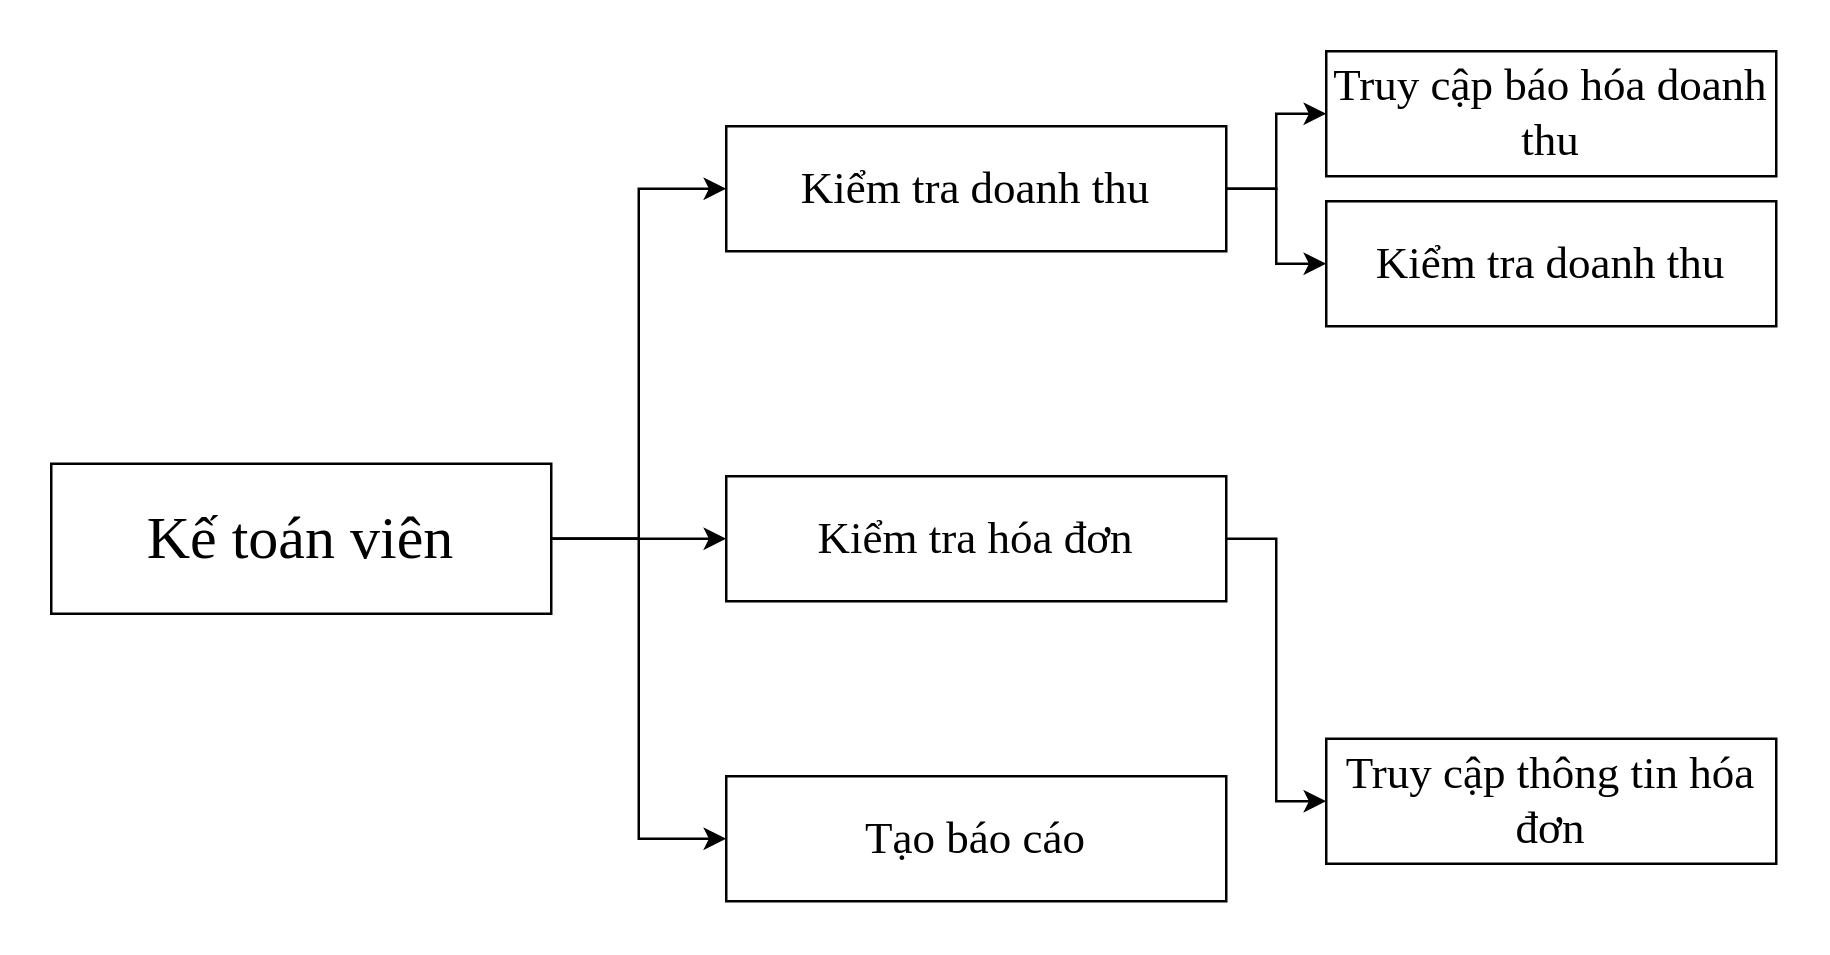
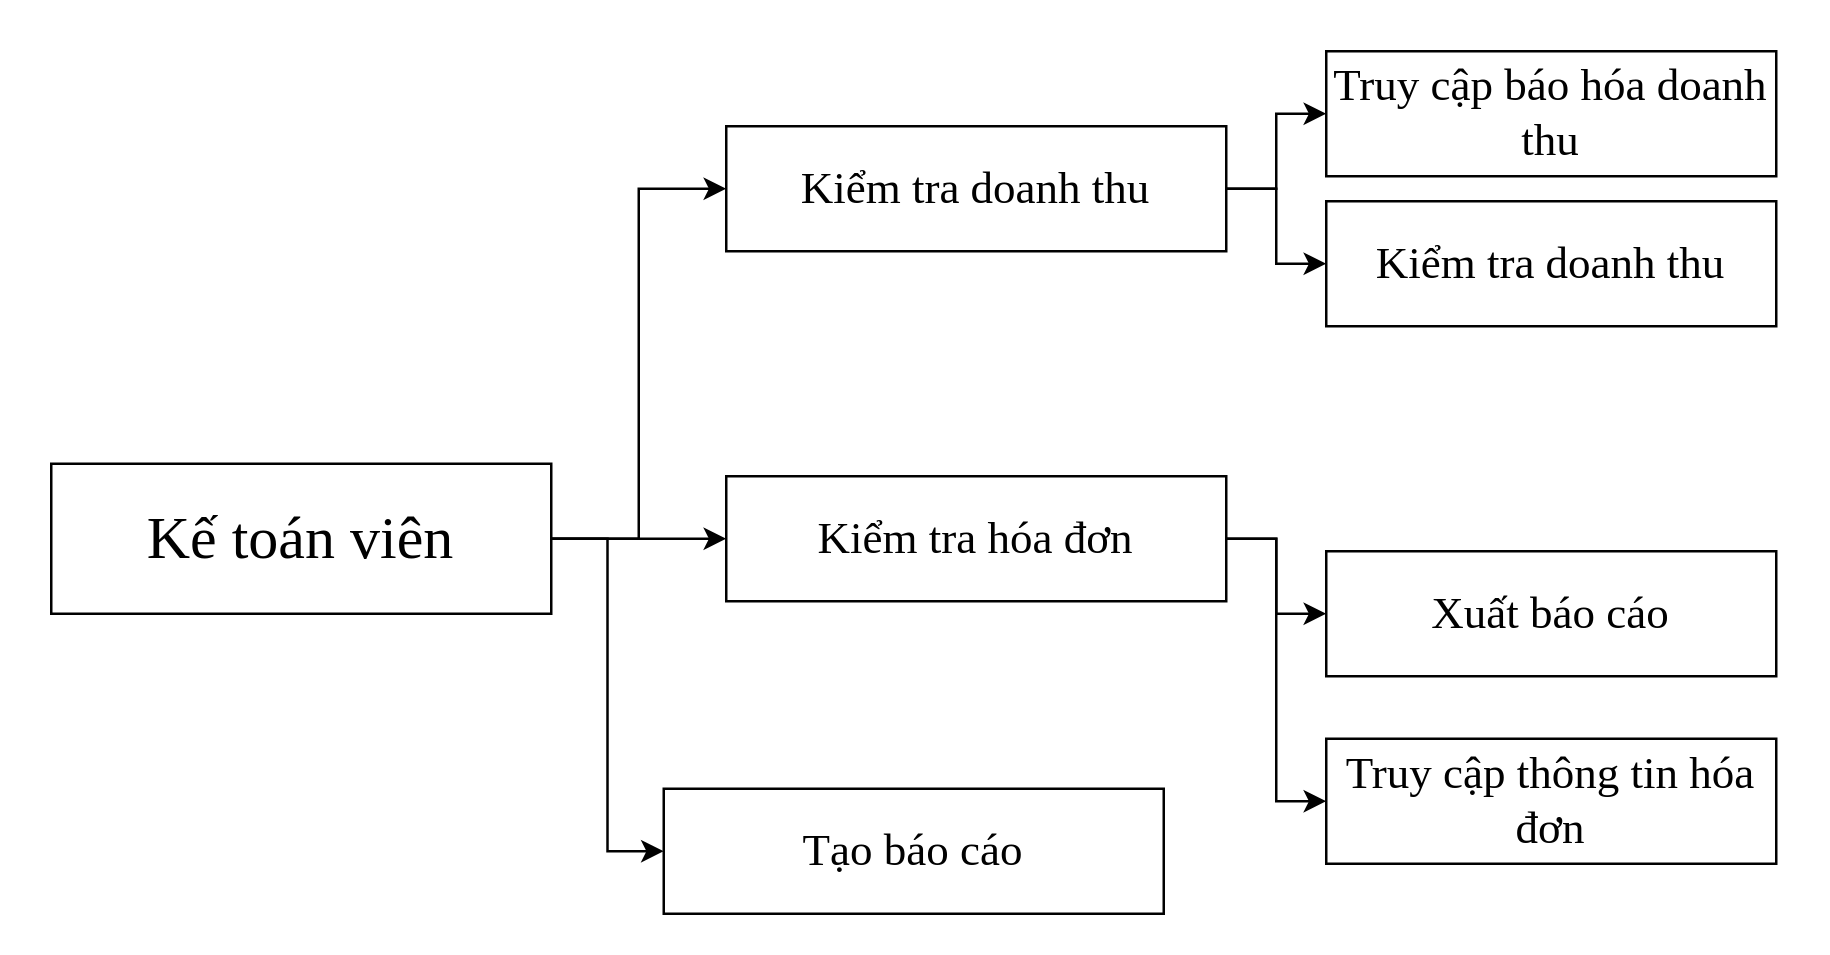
  <mxCell id="0" />
  <mxCell id="1" parent="0" />
  <mxCell id="2" style="edgeStyle=orthogonalEdgeStyle;rounded=0;orthogonalLoop=1;jettySize=auto;html=1;exitX=1;exitY=0.5;exitDx=0;exitDy=0;entryX=0;entryY=0.5;entryDx=0;entryDy=0;fontFamily=Times New Roman;fontSize=18;" parent="1" source="5" target="8" edge="1"><mxGeometry relative="1" as="geometry" /></mxCell>
  <mxCell id="3" style="edgeStyle=orthogonalEdgeStyle;rounded=0;orthogonalLoop=1;jettySize=auto;html=1;exitX=1;exitY=0.5;exitDx=0;exitDy=0;entryX=0;entryY=0.5;entryDx=0;entryDy=0;fontFamily=Times New Roman;fontSize=18;" parent="1" source="5" target="11" edge="1"><mxGeometry relative="1" as="geometry" /></mxCell>
  <mxCell id="4" style="edgeStyle=orthogonalEdgeStyle;rounded=0;orthogonalLoop=1;jettySize=auto;html=1;exitX=1;exitY=0.5;exitDx=0;exitDy=0;entryX=0;entryY=0.5;entryDx=0;entryDy=0;fontFamily=Times New Roman;fontSize=18;" parent="1" source="5" target="12" edge="1"><mxGeometry relative="1" as="geometry" /></mxCell>
  <mxCell id="5" value="&lt;font style=&quot;font-size: 24px&quot;&gt;Kế toán viên&lt;br&gt;&lt;/font&gt;" style="rounded=0;whiteSpace=wrap;html=1;fontFamily=Times New Roman;fontSize=18;" parent="1" vertex="1"><mxGeometry x="20" y="185" width="200" height="60" as="geometry" /></mxCell>
  <mxCell id="6" style="edgeStyle=orthogonalEdgeStyle;rounded=0;orthogonalLoop=1;jettySize=auto;html=1;exitX=1;exitY=0.5;exitDx=0;exitDy=0;entryX=0;entryY=0.5;entryDx=0;entryDy=0;fontFamily=Times New Roman;fontSize=18;" parent="1" source="8" target="13" edge="1"><mxGeometry relative="1" as="geometry" /></mxCell>
  <mxCell id="7" style="edgeStyle=orthogonalEdgeStyle;rounded=0;orthogonalLoop=1;jettySize=auto;html=1;exitX=1;exitY=0.5;exitDx=0;exitDy=0;entryX=0;entryY=0.5;entryDx=0;entryDy=0;fontFamily=Times New Roman;fontSize=18;" parent="1" source="8" target="16" edge="1"><mxGeometry relative="1" as="geometry" /></mxCell>
  <mxCell id="8" value="&lt;font&gt;&lt;font style=&quot;font-size: 18px&quot;&gt;Kiểm tra doanh thu&lt;/font&gt;&lt;br&gt;&lt;/font&gt;" style="rounded=0;whiteSpace=wrap;html=1;fontFamily=Times New Roman;fontSize=18;" parent="1" vertex="1"><mxGeometry x="290" y="50" width="200" height="50" as="geometry" /></mxCell>
  <mxCell id="9" style="edgeStyle=orthogonalEdgeStyle;rounded=0;orthogonalLoop=1;jettySize=auto;html=1;exitX=1;exitY=0.5;exitDx=0;exitDy=0;entryX=0;entryY=0.5;entryDx=0;entryDy=0;fontFamily=Times New Roman;fontSize=18;" parent="1" source="11" target="14" edge="1"><mxGeometry relative="1" as="geometry" /></mxCell>
+ <mxCell id="10" style="edgeStyle=orthogonalEdgeStyle;rounded=0;orthogonalLoop=1;jettySize=auto;html=1;exitX=1;exitY=0.5;exitDx=0;exitDy=0;entryX=0;entryY=0.5;entryDx=0;entryDy=0;fontFamily=Times New Roman;fontSize=18;" parent="1" source="11" target="15" edge="1"><mxGeometry relative="1" as="geometry" /></mxCell>
  <mxCell id="11" value="&lt;font&gt;&lt;font style=&quot;font-size: 18px&quot;&gt;Kiểm tra hóa đơn&lt;/font&gt;&lt;br&gt;&lt;/font&gt;" style="rounded=0;whiteSpace=wrap;html=1;fontFamily=Times New Roman;fontSize=18;" parent="1" vertex="1"><mxGeometry x="290" y="190" width="200" height="50" as="geometry" /></mxCell>
- <mxCell id="12" value="&lt;font&gt;Tạo báo cáo&lt;br&gt;&lt;/font&gt;" style="rounded=0;whiteSpace=wrap;html=1;fontFamily=Times New Roman;fontSize=18;" parent="1" vertex="1"><mxGeometry x="290" y="310" width="200" height="50" as="geometry" /></mxCell>
+ <mxCell id="12" value="&lt;font&gt;Tạo báo cáo&lt;br&gt;&lt;/font&gt;" style="rounded=0;whiteSpace=wrap;html=1;fontFamily=Times New Roman;fontSize=18;" parent="1" vertex="1"><mxGeometry x="265" y="315" width="200" height="50" as="geometry" /></mxCell>
  <mxCell id="13" value="&lt;font&gt;&lt;font style=&quot;font-size: 18px&quot;&gt;Truy cập báo hóa doanh thu&lt;/font&gt;&lt;br&gt;&lt;/font&gt;" style="rounded=0;whiteSpace=wrap;html=1;fontFamily=Times New Roman;fontSize=18;" parent="1" vertex="1"><mxGeometry x="530" y="20" width="180" height="50" as="geometry" /></mxCell>
  <mxCell id="14" value="&lt;font&gt;&lt;font style=&quot;font-size: 18px&quot;&gt;Truy cập thông tin hóa đơn&lt;/font&gt;&lt;br&gt;&lt;/font&gt;" style="rounded=0;whiteSpace=wrap;html=1;fontFamily=Times New Roman;fontSize=18;" parent="1" vertex="1"><mxGeometry x="530" y="295" width="180" height="50" as="geometry" /></mxCell>
+ <mxCell id="15" value="&lt;font&gt;&lt;font style=&quot;font-size: 18px&quot;&gt;Xuất báo cáo&lt;/font&gt;&lt;br&gt;&lt;/font&gt;" style="rounded=0;whiteSpace=wrap;html=1;fontFamily=Times New Roman;fontSize=18;" parent="1" vertex="1"><mxGeometry x="530" y="220" width="180" height="50" as="geometry" /></mxCell>
  <mxCell id="16" value="&lt;font&gt;&lt;font style=&quot;font-size: 18px&quot;&gt;Kiểm tra doanh thu&lt;/font&gt;&lt;br&gt;&lt;/font&gt;" style="rounded=0;whiteSpace=wrap;html=1;fontFamily=Times New Roman;fontSize=18;" parent="1" vertex="1"><mxGeometry x="530" y="80" width="180" height="50" as="geometry" /></mxCell>
